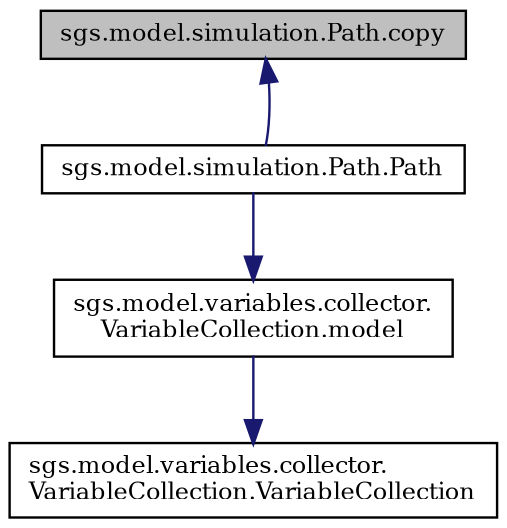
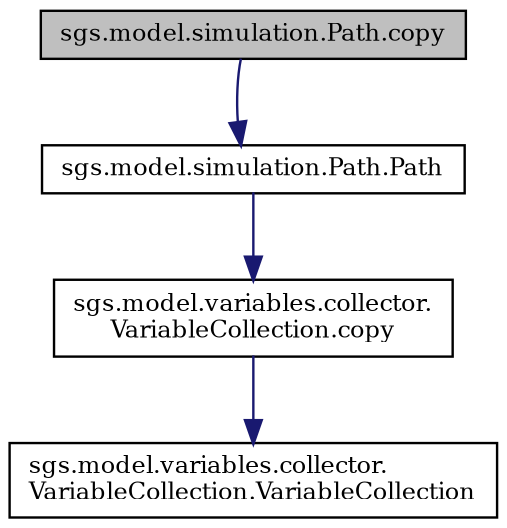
  digraph {
    fontname="DejaVu Serif"
    rankdir=TB
    node [color=black fillcolor=white fontname="DejaVu Serif" fontsize=10 shape=record style=filled]
    edge [color=midnightblue fontname="DejaVu Serif" fontsize=10 labelfontname=Helvetica labelfontsize=10 style=solid]
    n1 [fillcolor=grey75 fontcolor=black height=0.2 label="sgs.model.simulation.Path.copy" width=0.4]
    n2 [height=0.2 label="sgs.model.simulation.Path.Path" width=0.4]
-   n3 [height=0.2 label="sgs.model.variables.collector.\lVariableCollection.model" width=0.4]
+   n3 [height=0.2 label="sgs.model.variables.collector.\lVariableCollection.copy" width=0.4]
    n4 [height=0.2 label="sgs.model.variables.collector.\lVariableCollection.VariableCollection" width=0.4]
-   n2 -> n1
+   n1 -> n2
    n2 -> n3
    n3 -> n4
  }
